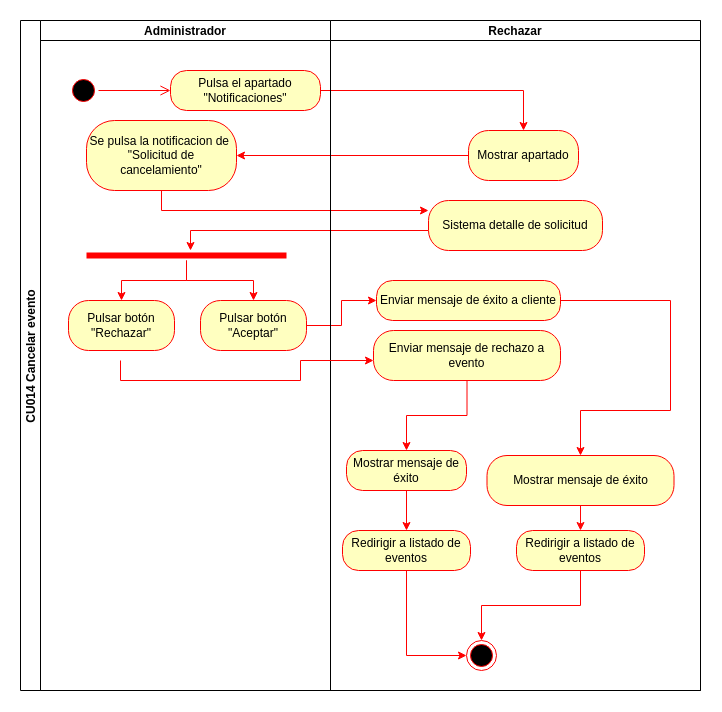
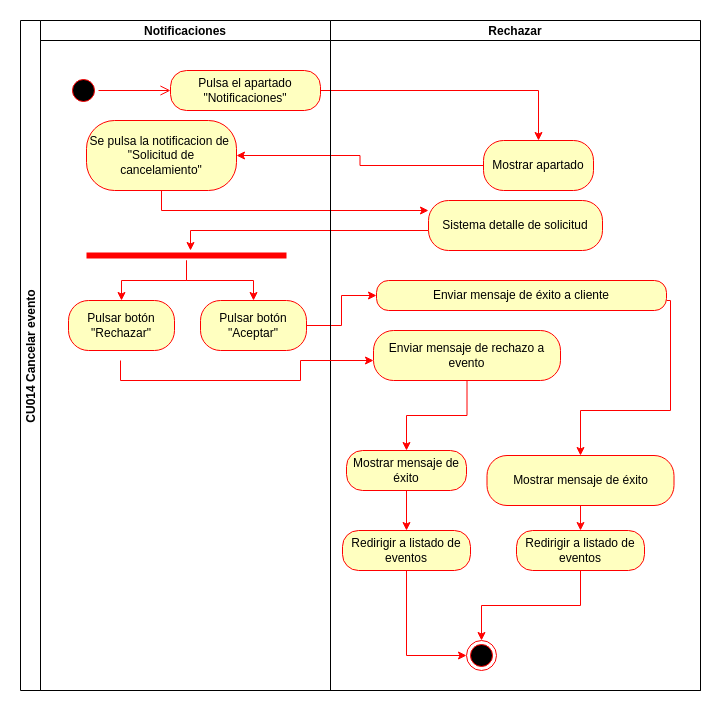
  <mxCell id="0" />
  <mxCell id="1" parent="0" />
  <mxCell id="2" value="CU014 Cancelar evento" style="swimlane;childLayout=stackLayout;resizeParent=1;resizeParentMax=0;startSize=20;horizontal=0;horizontalStack=1;" vertex="1" parent="1"><mxGeometry x="20" y="20" width="680" height="670" as="geometry"><mxRectangle x="200" y="80" width="40" height="50" as="alternateBounds" /></mxGeometry></mxCell>
  <mxCell id="3" style="edgeStyle=orthogonalEdgeStyle;rounded=0;orthogonalLoop=1;jettySize=auto;html=1;exitX=1;exitY=0.5;exitDx=0;exitDy=0;entryX=0.5;entryY=0;entryDx=0;entryDy=0;strokeColor=light-dark(#ff0000, #ededed);" edge="1" parent="2" source="6" target="19"><mxGeometry relative="1" as="geometry" /></mxCell>
- <mxCell id="4" value="Administrador" style="swimlane;startSize=20;" vertex="1" parent="2"><mxGeometry x="20" width="290" height="670" as="geometry" /></mxCell>
+ <mxCell id="4" value="Notificaciones" style="swimlane;startSize=20;" vertex="1" parent="2"><mxGeometry x="20" width="290" height="670" as="geometry" /></mxCell>
  <mxCell id="5" value="" style="ellipse;html=1;shape=startState;fillColor=#000000;strokeColor=#ff0000;fillStyle=auto;" vertex="1" parent="4"><mxGeometry x="28" y="55" width="30" height="30" as="geometry" /></mxCell>
  <mxCell id="6" value="Pulsa el apartado &quot;Notificaciones&quot;" style="rounded=1;whiteSpace=wrap;html=1;arcSize=40;fontColor=#000000;fillColor=#ffffc0;strokeColor=#ff0000;" vertex="1" parent="4"><mxGeometry x="130" y="50" width="150" height="40" as="geometry" /></mxCell>
  <mxCell id="7" value="" style="edgeStyle=orthogonalEdgeStyle;html=1;verticalAlign=bottom;endArrow=open;endSize=8;strokeColor=#ff0000;rounded=0;exitX=1;exitY=0.5;exitDx=0;exitDy=0;" edge="1" parent="4" source="5"><mxGeometry relative="1" as="geometry"><mxPoint x="130" y="70" as="targetPoint" /><mxPoint x="82" y="75" as="sourcePoint" /><Array as="points"><mxPoint x="130" y="70" /></Array></mxGeometry></mxCell>
  <mxCell id="8" value="Pulsar botón &quot;Rechazar&quot;" style="rounded=1;whiteSpace=wrap;html=1;arcSize=40;fontColor=#000000;fillColor=#ffffc0;strokeColor=#ff0000;" vertex="1" parent="4"><mxGeometry x="28" y="280" width="106" height="50" as="geometry" /></mxCell>
  <mxCell id="9" value="Se pulsa la notificacion de&amp;nbsp; &quot;Solicitud de cancelamiento&quot;" style="rounded=1;whiteSpace=wrap;html=1;arcSize=40;fontColor=#000000;fillColor=#ffffc0;strokeColor=#ff0000;" vertex="1" parent="4"><mxGeometry x="46" y="100" width="150" height="70" as="geometry" /></mxCell>
  <mxCell id="10" value="Pulsar botón &quot;Aceptar&quot;" style="rounded=1;whiteSpace=wrap;html=1;arcSize=40;fontColor=#000000;fillColor=#ffffc0;strokeColor=#ff0000;" vertex="1" parent="4"><mxGeometry x="160" y="280" width="106" height="50" as="geometry" /></mxCell>
  <mxCell id="11" style="edgeStyle=orthogonalEdgeStyle;rounded=0;orthogonalLoop=1;jettySize=auto;html=1;strokeColor=light-dark(#ff0000, #ededed);" edge="1" parent="4" source="13" target="8"><mxGeometry relative="1" as="geometry" /></mxCell>
  <mxCell id="12" style="edgeStyle=orthogonalEdgeStyle;rounded=0;orthogonalLoop=1;jettySize=auto;html=1;strokeColor=light-dark(#ff0000, #ededed);" edge="1" parent="4" source="13" target="10"><mxGeometry relative="1" as="geometry" /></mxCell>
  <mxCell id="13" value="" style="shape=line;html=1;strokeWidth=6;strokeColor=#ff0000;" vertex="1" parent="4"><mxGeometry x="46" y="230" width="200" height="10" as="geometry" /></mxCell>
  <mxCell id="14" style="edgeStyle=orthogonalEdgeStyle;rounded=0;orthogonalLoop=1;jettySize=auto;html=1;strokeColor=light-dark(#ff0000, #ededed);" edge="1" parent="2" source="19" target="9"><mxGeometry relative="1" as="geometry" /></mxCell>
  <mxCell id="15" style="edgeStyle=orthogonalEdgeStyle;rounded=0;orthogonalLoop=1;jettySize=auto;html=1;strokeColor=light-dark(#ff0000, #ededed);" edge="1" parent="2" source="9" target="22"><mxGeometry relative="1" as="geometry"><Array as="points"><mxPoint x="141" y="190" /></Array></mxGeometry></mxCell>
  <mxCell id="16" style="edgeStyle=orthogonalEdgeStyle;rounded=0;orthogonalLoop=1;jettySize=auto;html=1;strokeColor=light-dark(#ff0000, #ededed);" edge="1" parent="2" source="22"><mxGeometry relative="1" as="geometry"><mxPoint x="170" y="230" as="targetPoint" /><Array as="points"><mxPoint x="170" y="210" /></Array></mxGeometry></mxCell>
  <mxCell id="17" style="edgeStyle=orthogonalEdgeStyle;rounded=0;orthogonalLoop=1;jettySize=auto;html=1;strokeColor=#FF0000;" edge="1" parent="2" source="10" target="28"><mxGeometry relative="1" as="geometry"><mxPoint x="420" y="280" as="targetPoint" /></mxGeometry></mxCell>
  <mxCell id="18" value="Rechazar" style="swimlane;startSize=20;" vertex="1" parent="2"><mxGeometry x="310" width="370" height="670" as="geometry"><mxRectangle x="310" width="40" height="720" as="alternateBounds" /></mxGeometry></mxCell>
- <mxCell id="19" value="Mostrar apartado" style="rounded=1;whiteSpace=wrap;html=1;arcSize=40;fontColor=#000000;fillColor=#ffffc0;strokeColor=#ff0000;" vertex="1" parent="18"><mxGeometry x="138" y="110" width="110" height="50" as="geometry" /></mxCell>
+ <mxCell id="19" value="Mostrar apartado" style="rounded=1;whiteSpace=wrap;html=1;arcSize=40;fontColor=#000000;fillColor=#ffffc0;strokeColor=#ff0000;" vertex="1" parent="18"><mxGeometry x="153" y="120" width="110" height="50" as="geometry" /></mxCell>
  <mxCell id="20" value="" style="ellipse;html=1;shape=endState;fillColor=#000000;strokeColor=#ff0000;" vertex="1" parent="18"><mxGeometry x="136" y="620" width="30" height="30" as="geometry" /></mxCell>
  <mxCell id="21" style="edgeStyle=orthogonalEdgeStyle;rounded=0;orthogonalLoop=1;jettySize=auto;html=1;exitX=0.5;exitY=1;exitDx=0;exitDy=0;" edge="1" parent="18"><mxGeometry relative="1" as="geometry"><mxPoint x="86" y="360" as="sourcePoint" /><mxPoint x="86" y="360" as="targetPoint" /></mxGeometry></mxCell>
  <mxCell id="22" value="Sistema detalle de solicitud" style="rounded=1;whiteSpace=wrap;html=1;arcSize=40;fontColor=#000000;fillColor=#ffffc0;strokeColor=#ff0000;" vertex="1" parent="18"><mxGeometry x="98" y="180" width="174" height="50" as="geometry" /></mxCell>
  <mxCell id="23" style="edgeStyle=orthogonalEdgeStyle;rounded=0;orthogonalLoop=1;jettySize=auto;html=1;strokeColor=#FF0808;" edge="1" parent="18" source="31" target="25"><mxGeometry relative="1" as="geometry"><mxPoint x="293" y="590" as="sourcePoint" /><mxPoint x="163.5" y="510" as="targetPoint" /></mxGeometry></mxCell>
  <mxCell id="24" style="edgeStyle=orthogonalEdgeStyle;rounded=0;orthogonalLoop=1;jettySize=auto;html=1;exitX=0.5;exitY=1;exitDx=0;exitDy=0;strokeColor=light-dark(#ff0000, #ededed);" edge="1" parent="18" source="25" target="20"><mxGeometry relative="1" as="geometry" /></mxCell>
  <mxCell id="25" value="Redirigir a listado de eventos" style="rounded=1;whiteSpace=wrap;html=1;arcSize=40;fontColor=#000000;fillColor=#ffffc0;strokeColor=#ff0000;" vertex="1" parent="18"><mxGeometry x="186" y="510" width="128" height="40" as="geometry" /></mxCell>
  <mxCell id="26" style="edgeStyle=orthogonalEdgeStyle;rounded=0;orthogonalLoop=1;jettySize=auto;html=1;strokeColor=#FF0000;" edge="1" parent="18" target="30"><mxGeometry relative="1" as="geometry"><mxPoint x="100" y="340" as="targetPoint" /><mxPoint x="-210" y="340" as="sourcePoint" /><Array as="points"><mxPoint x="-210" y="360" /><mxPoint x="-30" y="360" /><mxPoint x="-30" y="340" /></Array></mxGeometry></mxCell>
  <mxCell id="27" style="edgeStyle=orthogonalEdgeStyle;rounded=0;orthogonalLoop=1;jettySize=auto;html=1;strokeColor=light-dark(#ff0000, #ededed);" edge="1" parent="18" source="28" target="31"><mxGeometry relative="1" as="geometry"><mxPoint x="250" y="475" as="targetPoint" /><Array as="points"><mxPoint x="340" y="280" /><mxPoint x="340" y="390" /><mxPoint x="250" y="390" /></Array></mxGeometry></mxCell>
- <mxCell id="28" value="Enviar mensaje de éxito a cliente" style="rounded=1;whiteSpace=wrap;html=1;arcSize=40;fontColor=#000000;fillColor=#ffffc0;strokeColor=#ff0000;" vertex="1" parent="18"><mxGeometry x="46" y="260" width="184" height="40" as="geometry" /></mxCell>
+ <mxCell id="28" value="Enviar mensaje de éxito a cliente" style="rounded=1;whiteSpace=wrap;html=1;arcSize=40;fontColor=#000000;fillColor=#ffffc0;strokeColor=#ff0000;" vertex="1" parent="18"><mxGeometry x="46" y="260" width="290" height="30" as="geometry" /></mxCell>
  <mxCell id="29" style="edgeStyle=orthogonalEdgeStyle;rounded=0;orthogonalLoop=1;jettySize=auto;html=1;strokeColor=light-dark(#ff0000, #ededed);entryX=0.5;entryY=0;entryDx=0;entryDy=0;" edge="1" parent="18" source="30" target="33"><mxGeometry relative="1" as="geometry"><mxPoint x="75.76" y="360" as="sourcePoint" /><mxPoint x="75.76" y="410" as="targetPoint" /><Array as="points" /></mxGeometry></mxCell>
  <mxCell id="30" value="Enviar mensaje de rechazo a evento" style="rounded=1;whiteSpace=wrap;html=1;arcSize=40;fontColor=#000000;fillColor=#ffffc0;strokeColor=#ff0000;" vertex="1" parent="18"><mxGeometry x="43" y="310" width="187" height="50" as="geometry" /></mxCell>
  <mxCell id="31" value="Mostrar mensaje de éxito" style="rounded=1;whiteSpace=wrap;html=1;arcSize=40;fontColor=#000000;fillColor=#ffffc0;strokeColor=#ff0000;" vertex="1" parent="18"><mxGeometry x="156.5" y="435" width="187" height="50" as="geometry" /></mxCell>
  <mxCell id="32" style="edgeStyle=orthogonalEdgeStyle;rounded=0;orthogonalLoop=1;jettySize=auto;html=1;entryX=0;entryY=0.5;entryDx=0;entryDy=0;strokeColor=light-dark(#ff0000, #ededed);" edge="1" parent="18" source="34" target="20"><mxGeometry relative="1" as="geometry" /></mxCell>
  <mxCell id="33" value="Mostrar mensaje de éxito" style="rounded=1;whiteSpace=wrap;html=1;arcSize=40;fontColor=#000000;fillColor=#ffffc0;strokeColor=#ff0000;" vertex="1" parent="18"><mxGeometry x="16" y="430" width="120" height="40" as="geometry" /></mxCell>
  <mxCell id="34" value="Redirigir a listado de eventos" style="rounded=1;whiteSpace=wrap;html=1;arcSize=40;fontColor=#000000;fillColor=#ffffc0;strokeColor=#ff0000;" vertex="1" parent="18"><mxGeometry x="12" y="510" width="128" height="40" as="geometry" /></mxCell>
  <mxCell id="35" value="" style="edgeStyle=orthogonalEdgeStyle;rounded=0;orthogonalLoop=1;jettySize=auto;html=1;strokeColor=light-dark(#ff0000, #ededed);" edge="1" parent="18" source="33" target="34"><mxGeometry relative="1" as="geometry"><mxPoint x="466" y="550" as="sourcePoint" /><mxPoint x="526" y="855" as="targetPoint" /></mxGeometry></mxCell>
